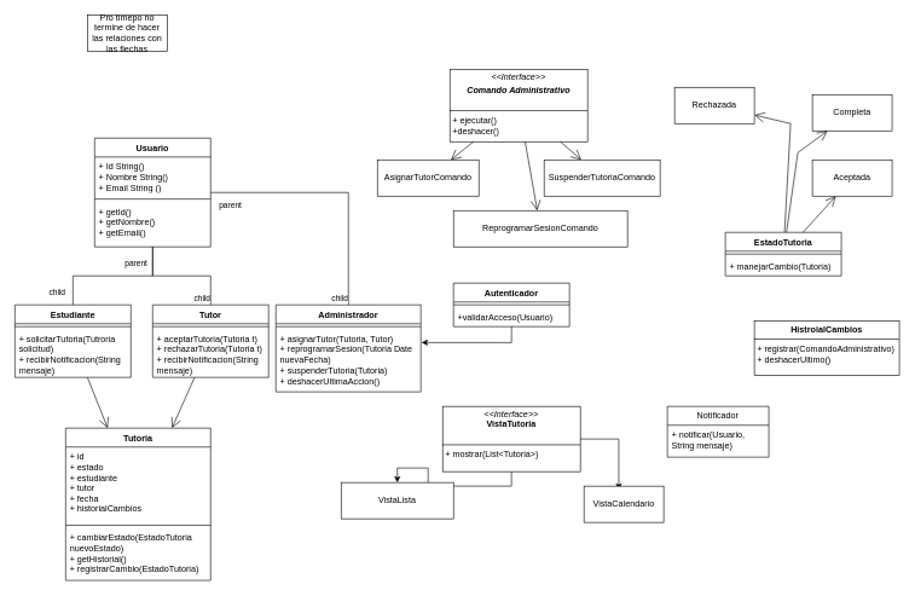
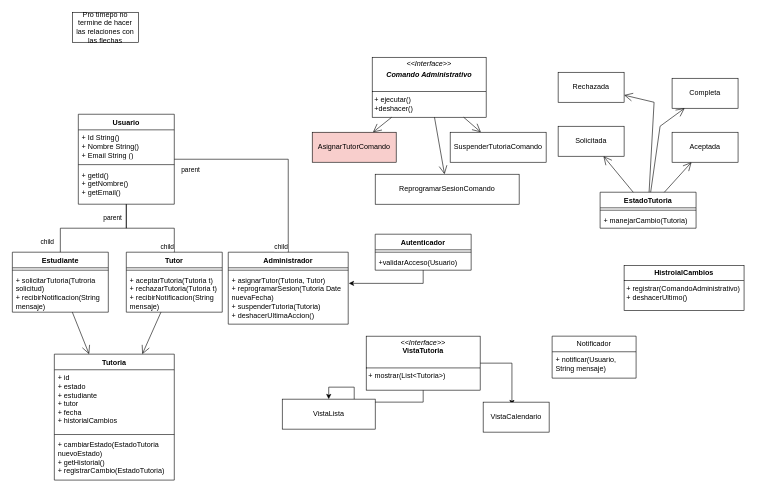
  <mxCell id="0" />
  <mxCell id="1" parent="0" />
  <mxCell id="2" value="Usuario" style="swimlane;fontStyle=1;align=center;verticalAlign=top;childLayout=stackLayout;horizontal=1;startSize=26;horizontalStack=0;resizeParent=1;resizeParentMax=0;resizeLast=0;collapsible=1;marginBottom=0;whiteSpace=wrap;html=1;" vertex="1" parent="1"><mxGeometry x="130" y="190" width="160" height="150" as="geometry" /></mxCell>
  <mxCell id="3" value="+ Id String()&lt;div&gt;+ Nombre String()&lt;/div&gt;&lt;div&gt;+ Email String ()&lt;/div&gt;" style="text;strokeColor=none;fillColor=none;align=left;verticalAlign=top;spacingLeft=4;spacingRight=4;overflow=hidden;rotatable=0;points=[[0,0.5],[1,0.5]];portConstraint=eastwest;whiteSpace=wrap;html=1;" vertex="1" parent="2"><mxGeometry y="26" width="160" height="54" as="geometry" /></mxCell>
  <mxCell id="4" value="" style="line;strokeWidth=1;fillColor=none;align=left;verticalAlign=middle;spacingTop=-1;spacingLeft=3;spacingRight=3;rotatable=0;labelPosition=right;points=[];portConstraint=eastwest;strokeColor=inherit;" vertex="1" parent="2"><mxGeometry y="80" width="160" height="8" as="geometry" /></mxCell>
  <mxCell id="5" value="+ getId()&lt;div&gt;+ getNombre()&lt;/div&gt;&lt;div&gt;+ getEmail()&lt;/div&gt;" style="text;strokeColor=none;fillColor=none;align=left;verticalAlign=top;spacingLeft=4;spacingRight=4;overflow=hidden;rotatable=0;points=[[0,0.5],[1,0.5]];portConstraint=eastwest;whiteSpace=wrap;html=1;" vertex="1" parent="2"><mxGeometry y="88" width="160" height="62" as="geometry" /></mxCell>
  <mxCell id="6" value="Estudiante" style="swimlane;fontStyle=1;align=center;verticalAlign=top;childLayout=stackLayout;horizontal=1;startSize=26;horizontalStack=0;resizeParent=1;resizeParentMax=0;resizeLast=0;collapsible=1;marginBottom=0;whiteSpace=wrap;html=1;" vertex="1" parent="1"><mxGeometry x="20" y="420" width="160" height="100" as="geometry" /></mxCell>
  <mxCell id="7" value="" style="line;strokeWidth=1;fillColor=none;align=left;verticalAlign=middle;spacingTop=-1;spacingLeft=3;spacingRight=3;rotatable=0;labelPosition=right;points=[];portConstraint=eastwest;strokeColor=inherit;" vertex="1" parent="6"><mxGeometry y="26" width="160" height="8" as="geometry" /></mxCell>
  <mxCell id="8" value="+ solicitarTutoria(Tutroria solicitud)&lt;div&gt;+ recibirNotificacion(String mensaje)&lt;/div&gt;" style="text;strokeColor=none;fillColor=none;align=left;verticalAlign=top;spacingLeft=4;spacingRight=4;overflow=hidden;rotatable=0;points=[[0,0.5],[1,0.5]];portConstraint=eastwest;whiteSpace=wrap;html=1;" vertex="1" parent="6"><mxGeometry y="34" width="160" height="66" as="geometry" /></mxCell>
  <mxCell id="9" value="Tutor" style="swimlane;fontStyle=1;align=center;verticalAlign=top;childLayout=stackLayout;horizontal=1;startSize=26;horizontalStack=0;resizeParent=1;resizeParentMax=0;resizeLast=0;collapsible=1;marginBottom=0;whiteSpace=wrap;html=1;" vertex="1" parent="1"><mxGeometry x="210" y="420" width="160" height="100" as="geometry" /></mxCell>
  <mxCell id="10" value="" style="line;strokeWidth=1;fillColor=none;align=left;verticalAlign=middle;spacingTop=-1;spacingLeft=3;spacingRight=3;rotatable=0;labelPosition=right;points=[];portConstraint=eastwest;strokeColor=inherit;" vertex="1" parent="9"><mxGeometry y="26" width="160" height="8" as="geometry" /></mxCell>
  <mxCell id="11" value="+ aceptarTutoria(Tutoria t)&lt;div&gt;+ rechazarTutoria(Tutoria t)&lt;/div&gt;&lt;div&gt;+&amp;nbsp;recibirNotificacion(String mensaje)&lt;/div&gt;" style="text;strokeColor=none;fillColor=none;align=left;verticalAlign=top;spacingLeft=4;spacingRight=4;overflow=hidden;rotatable=0;points=[[0,0.5],[1,0.5]];portConstraint=eastwest;whiteSpace=wrap;html=1;" vertex="1" parent="9"><mxGeometry y="34" width="160" height="66" as="geometry" /></mxCell>
  <mxCell id="12" value="Administrador" style="swimlane;fontStyle=1;align=center;verticalAlign=top;childLayout=stackLayout;horizontal=1;startSize=26;horizontalStack=0;resizeParent=1;resizeParentMax=0;resizeLast=0;collapsible=1;marginBottom=0;whiteSpace=wrap;html=1;" vertex="1" parent="1"><mxGeometry x="380" y="420" width="200" height="120" as="geometry" /></mxCell>
  <mxCell id="13" value="" style="line;strokeWidth=1;fillColor=none;align=left;verticalAlign=middle;spacingTop=-1;spacingLeft=3;spacingRight=3;rotatable=0;labelPosition=right;points=[];portConstraint=eastwest;strokeColor=inherit;" vertex="1" parent="12"><mxGeometry y="26" width="200" height="8" as="geometry" /></mxCell>
  <mxCell id="14" value="+&amp;nbsp;asignarTutor(Tutoria, Tutor)&lt;div&gt;+&amp;nbsp;reprogramarSesion(Tutoria Date nuevaFecha)&lt;/div&gt;&lt;div&gt;+&amp;nbsp;suspenderTutoria(Tutoria)&lt;/div&gt;&lt;div&gt;+&amp;nbsp;deshacerUltimaAccion()&lt;/div&gt;" style="text;strokeColor=none;fillColor=none;align=left;verticalAlign=top;spacingLeft=4;spacingRight=4;overflow=hidden;rotatable=0;points=[[0,0.5],[1,0.5]];portConstraint=eastwest;whiteSpace=wrap;html=1;" vertex="1" parent="12"><mxGeometry y="34" width="200" height="86" as="geometry" /></mxCell>
  <mxCell id="15" value="" style="endArrow=none;html=1;edgeStyle=orthogonalEdgeStyle;rounded=0;" edge="1" parent="1" source="2" target="6"><mxGeometry relative="1" as="geometry"><mxPoint x="400" y="290" as="sourcePoint" /><mxPoint x="560" y="290" as="targetPoint" /></mxGeometry></mxCell>
  <mxCell id="16" value="child" style="edgeLabel;resizable=0;html=1;align=right;verticalAlign=bottom;" connectable="0" vertex="1" parent="15"><mxGeometry x="1" relative="1" as="geometry"><mxPoint x="-10" y="-10" as="offset" /></mxGeometry></mxCell>
  <mxCell id="17" value="" style="endArrow=none;html=1;edgeStyle=orthogonalEdgeStyle;rounded=0;" edge="1" parent="1" source="2" target="9"><mxGeometry relative="1" as="geometry"><mxPoint x="260" y="300" as="sourcePoint" /><mxPoint x="420" y="300" as="targetPoint" /></mxGeometry></mxCell>
  <mxCell id="18" value="parent" style="edgeLabel;resizable=0;html=1;align=left;verticalAlign=bottom;" connectable="0" vertex="1" parent="17"><mxGeometry x="-1" relative="1" as="geometry"><mxPoint x="-40" y="30" as="offset" /></mxGeometry></mxCell>
  <mxCell id="19" value="child" style="edgeLabel;resizable=0;html=1;align=right;verticalAlign=bottom;" connectable="0" vertex="1" parent="17"><mxGeometry x="1" relative="1" as="geometry" /></mxCell>
  <mxCell id="20" value="" style="endArrow=none;html=1;edgeStyle=orthogonalEdgeStyle;rounded=0;" edge="1" parent="1" source="2" target="12"><mxGeometry relative="1" as="geometry"><mxPoint x="350" y="340" as="sourcePoint" /><mxPoint x="510" y="340" as="targetPoint" /></mxGeometry></mxCell>
  <mxCell id="21" value="parent" style="edgeLabel;resizable=0;html=1;align=left;verticalAlign=bottom;" connectable="0" vertex="1" parent="20"><mxGeometry x="-1" relative="1" as="geometry"><mxPoint x="10" y="25" as="offset" /></mxGeometry></mxCell>
  <mxCell id="22" value="child" style="edgeLabel;resizable=0;html=1;align=right;verticalAlign=bottom;" connectable="0" vertex="1" parent="20"><mxGeometry x="1" relative="1" as="geometry" /></mxCell>
  <mxCell id="23" value="Tutoria" style="swimlane;fontStyle=1;align=center;verticalAlign=top;childLayout=stackLayout;horizontal=1;startSize=26;horizontalStack=0;resizeParent=1;resizeParentMax=0;resizeLast=0;collapsible=1;marginBottom=0;whiteSpace=wrap;html=1;" vertex="1" parent="1"><mxGeometry x="90" y="590" width="200" height="210" as="geometry" /></mxCell>
  <mxCell id="24" value="+ id&lt;div&gt;+ estado&lt;/div&gt;&lt;div&gt;+ estudiante&lt;/div&gt;&lt;div&gt;+ tutor&lt;/div&gt;&lt;div&gt;+ fecha&lt;/div&gt;&lt;div&gt;+ historialCambios&lt;/div&gt;" style="text;strokeColor=none;fillColor=none;align=left;verticalAlign=top;spacingLeft=4;spacingRight=4;overflow=hidden;rotatable=0;points=[[0,0.5],[1,0.5]];portConstraint=eastwest;whiteSpace=wrap;html=1;" vertex="1" parent="23"><mxGeometry y="26" width="200" height="104" as="geometry" /></mxCell>
  <mxCell id="25" value="" style="line;strokeWidth=1;fillColor=none;align=left;verticalAlign=middle;spacingTop=-1;spacingLeft=3;spacingRight=3;rotatable=0;labelPosition=right;points=[];portConstraint=eastwest;strokeColor=inherit;" vertex="1" parent="23"><mxGeometry y="130" width="200" height="8" as="geometry" /></mxCell>
  <mxCell id="26" value="+&amp;nbsp;cambiarEstado(EstadoTutoria nuevoEstado)&lt;div&gt;+&amp;nbsp;getHistorial()&lt;/div&gt;&lt;div&gt;+&amp;nbsp;registrarCambio(EstadoTutoria)&lt;/div&gt;" style="text;strokeColor=none;fillColor=none;align=left;verticalAlign=top;spacingLeft=4;spacingRight=4;overflow=hidden;rotatable=0;points=[[0,0.5],[1,0.5]];portConstraint=eastwest;whiteSpace=wrap;html=1;" vertex="1" parent="23"><mxGeometry y="138" width="200" height="72" as="geometry" /></mxCell>
  <mxCell id="27" value="" style="endArrow=open;endFill=1;endSize=12;html=1;rounded=0;" edge="1" parent="1" source="6" target="23"><mxGeometry width="160" relative="1" as="geometry"><mxPoint x="360" y="600" as="sourcePoint" /><mxPoint x="520" y="600" as="targetPoint" /></mxGeometry></mxCell>
  <mxCell id="28" value="" style="endArrow=open;endFill=1;endSize=12;html=1;rounded=0;" edge="1" parent="1" source="9" target="23"><mxGeometry width="160" relative="1" as="geometry"><mxPoint x="240" y="530" as="sourcePoint" /><mxPoint x="400" y="530" as="targetPoint" /></mxGeometry></mxCell>
  <mxCell id="29" value="EstadoTutoria" style="swimlane;fontStyle=1;align=center;verticalAlign=top;childLayout=stackLayout;horizontal=1;startSize=26;horizontalStack=0;resizeParent=1;resizeParentMax=0;resizeLast=0;collapsible=1;marginBottom=0;whiteSpace=wrap;html=1;" vertex="1" parent="1"><mxGeometry x="1000" y="320" width="160" height="60" as="geometry" /></mxCell>
  <mxCell id="30" value="" style="line;strokeWidth=1;fillColor=none;align=left;verticalAlign=middle;spacingTop=-1;spacingLeft=3;spacingRight=3;rotatable=0;labelPosition=right;points=[];portConstraint=eastwest;strokeColor=inherit;" vertex="1" parent="29"><mxGeometry y="26" width="160" height="8" as="geometry" /></mxCell>
  <mxCell id="31" value="+&amp;nbsp;manejarCambio(Tutoria)" style="text;strokeColor=none;fillColor=none;align=left;verticalAlign=top;spacingLeft=4;spacingRight=4;overflow=hidden;rotatable=0;points=[[0,0.5],[1,0.5]];portConstraint=eastwest;whiteSpace=wrap;html=1;" vertex="1" parent="29"><mxGeometry y="34" width="160" height="26" as="geometry" /></mxCell>
  <mxCell id="32" value="Notificador" style="swimlane;fontStyle=0;childLayout=stackLayout;horizontal=1;startSize=26;fillColor=none;horizontalStack=0;resizeParent=1;resizeParentMax=0;resizeLast=0;collapsible=1;marginBottom=0;whiteSpace=wrap;html=1;" vertex="1" parent="1"><mxGeometry x="920" y="560" width="140" height="70" as="geometry" /></mxCell>
  <mxCell id="33" value="+&amp;nbsp;notificar(Usuario, String mensaje)" style="text;strokeColor=none;fillColor=none;align=left;verticalAlign=top;spacingLeft=4;spacingRight=4;overflow=hidden;rotatable=0;points=[[0,0.5],[1,0.5]];portConstraint=eastwest;whiteSpace=wrap;html=1;" vertex="1" parent="32"><mxGeometry y="26" width="140" height="44" as="geometry" /></mxCell>
  <mxCell id="34" value="&lt;p style=&quot;margin:0px;margin-top:4px;text-align:center;&quot;&gt;&lt;i&gt;&amp;lt;&amp;lt;Interface&amp;gt;&amp;gt;&lt;/i&gt;&lt;br&gt;&lt;/p&gt;&lt;p style=&quot;margin:0px;margin-top:4px;text-align:center;&quot;&gt;&lt;i&gt;&lt;b&gt;Comando Administrativo&lt;/b&gt;&lt;/i&gt;&lt;/p&gt;&lt;p style=&quot;margin:0px;margin-left:4px;&quot;&gt;&lt;br&gt;&lt;/p&gt;&lt;hr size=&quot;1&quot; style=&quot;border-style:solid;&quot;&gt;&lt;p style=&quot;margin:0px;margin-left:4px;&quot;&gt;+&amp;nbsp;ejecutar()&lt;br&gt;+deshacer()&lt;/p&gt;" style="verticalAlign=top;align=left;overflow=fill;html=1;whiteSpace=wrap;" vertex="1" parent="1"><mxGeometry x="620" y="95" width="190" height="100" as="geometry" /></mxCell>
+ <mxCell id="35" value="Solicitada" style="html=1;whiteSpace=wrap;" vertex="1" parent="1"><mxGeometry x="930" y="210" width="110" height="50" as="geometry" /></mxCell>
  <mxCell id="36" value="Aceptada" style="html=1;whiteSpace=wrap;" vertex="1" parent="1"><mxGeometry x="1120" y="220" width="110" height="50" as="geometry" /></mxCell>
  <mxCell id="37" value="Completa" style="html=1;whiteSpace=wrap;" vertex="1" parent="1"><mxGeometry x="1120" width="110" height="50" as="geometry" y="130" /></mxCell>
  <mxCell id="38" value="Rechazada" style="html=1;whiteSpace=wrap;" vertex="1" parent="1"><mxGeometry x="930" y="120" width="110" height="50" as="geometry" /></mxCell>
  <mxCell id="39" value="" style="endArrow=open;endFill=1;endSize=12;html=1;rounded=0;" edge="1" parent="1" source="29" target="38"><mxGeometry width="160" relative="1" as="geometry"><mxPoint x="1040" y="460" as="sourcePoint" /><mxPoint x="1200" y="460" as="targetPoint" /><Array as="points"><mxPoint x="1090" y="170" /></Array></mxGeometry></mxCell>
  <mxCell id="40" value="" style="endArrow=open;endFill=1;endSize=12;html=1;rounded=0;" edge="1" parent="1" source="29" target="37"><mxGeometry width="160" relative="1" as="geometry"><mxPoint x="1182" y="472" as="sourcePoint" /><mxPoint x="1140" y="310" as="targetPoint" /><Array as="points"><mxPoint x="1100" y="210" /></Array></mxGeometry></mxCell>
  <mxCell id="41" value="" style="endArrow=open;endFill=1;endSize=12;html=1;rounded=0;" edge="1" parent="1" source="29" target="36"><mxGeometry width="160" relative="1" as="geometry"><mxPoint x="960" y="290" as="sourcePoint" /><mxPoint x="1120" y="290" as="targetPoint" /></mxGeometry></mxCell>
- <mxCell id="43" value="AsignarTutorComando" style="html=1;whiteSpace=wrap;" vertex="1" parent="1"><mxGeometry x="520" y="220" width="140" height="50" as="geometry" /></mxCell>
+ <mxCell id="42" value="" style="endArrow=open;endFill=1;endSize=12;html=1;rounded=0;" edge="1" parent="1" source="29" target="35"><mxGeometry width="160" relative="1" as="geometry"><mxPoint x="900" y="290" as="sourcePoint" /><mxPoint x="1060" y="290" as="targetPoint" /></mxGeometry></mxCell>
+ <mxCell id="43" value="AsignarTutorComando" style="html=1;whiteSpace=wrap;fillColor=#f8cecc;" vertex="1" parent="1"><mxGeometry x="520" y="220" width="140" height="50" as="geometry" /></mxCell>
  <mxCell id="44" value="SuspenderTutoriaComando" style="html=1;whiteSpace=wrap;" vertex="1" parent="1"><mxGeometry x="750" y="220" width="160" height="50" as="geometry" /></mxCell>
  <mxCell id="45" value="ReprogramarSesionComando" style="html=1;whiteSpace=wrap;" vertex="1" parent="1"><mxGeometry x="625" y="290" width="240" height="50" as="geometry" /></mxCell>
  <mxCell id="46" value="" style="endArrow=open;endFill=1;endSize=12;html=1;rounded=0;" edge="1" parent="1" source="34" target="43"><mxGeometry width="160" relative="1" as="geometry"><mxPoint x="450" y="180" as="sourcePoint" /><mxPoint x="610" y="180" as="targetPoint" /></mxGeometry></mxCell>
  <mxCell id="47" value="" style="endArrow=open;endFill=1;endSize=12;html=1;rounded=0;" edge="1" parent="1" source="34" target="44"><mxGeometry width="160" relative="1" as="geometry"><mxPoint x="720" y="380" as="sourcePoint" /><mxPoint x="880" y="380" as="targetPoint" /></mxGeometry></mxCell>
  <mxCell id="48" value="" style="endArrow=open;endFill=1;endSize=12;html=1;rounded=0;" edge="1" parent="1" source="34" target="45"><mxGeometry width="160" relative="1" as="geometry"><mxPoint x="690" y="240" as="sourcePoint" /><mxPoint x="850" y="240" as="targetPoint" /></mxGeometry></mxCell>
  <mxCell id="49" value="&lt;p style=&quot;margin:0px;margin-top:4px;text-align:center;&quot;&gt;&lt;b&gt;HistroialCambios&lt;/b&gt;&lt;/p&gt;&lt;hr size=&quot;1&quot; style=&quot;border-style:solid;&quot;&gt;&lt;p style=&quot;margin:0px;margin-left:4px;&quot;&gt;&lt;/p&gt;&lt;p style=&quot;margin:0px;margin-left:4px;&quot;&gt;+&amp;nbsp;registrar(ComandoAdministrativo)&lt;/p&gt;&lt;p style=&quot;margin:0px;margin-left:4px;&quot;&gt;+&amp;nbsp;deshacerUltimo()&lt;/p&gt;" style="verticalAlign=top;align=left;overflow=fill;html=1;whiteSpace=wrap;" vertex="1" parent="1"><mxGeometry x="1040" y="442.5" width="200" height="75" as="geometry" /></mxCell>
  <mxCell id="50" value="Autenticador" style="swimlane;fontStyle=1;align=center;verticalAlign=top;childLayout=stackLayout;horizontal=1;startSize=26;horizontalStack=0;resizeParent=1;resizeParentMax=0;resizeLast=0;collapsible=1;marginBottom=0;whiteSpace=wrap;html=1;" vertex="1" parent="1"><mxGeometry x="625" y="390" width="160" height="60" as="geometry" /></mxCell>
  <mxCell id="51" value="" style="line;strokeWidth=1;fillColor=none;align=left;verticalAlign=middle;spacingTop=-1;spacingLeft=3;spacingRight=3;rotatable=0;labelPosition=right;points=[];portConstraint=eastwest;strokeColor=inherit;" vertex="1" parent="50"><mxGeometry y="26" width="160" height="8" as="geometry" /></mxCell>
  <mxCell id="52" value="+validarAcceso(Usuario)" style="text;strokeColor=none;fillColor=none;align=left;verticalAlign=top;spacingLeft=4;spacingRight=4;overflow=hidden;rotatable=0;points=[[0,0.5],[1,0.5]];portConstraint=eastwest;whiteSpace=wrap;html=1;" vertex="1" parent="50"><mxGeometry y="34" width="160" height="26" as="geometry" /></mxCell>
  <mxCell id="53" style="edgeStyle=orthogonalEdgeStyle;rounded=0;orthogonalLoop=1;jettySize=auto;html=1;entryX=1.005;entryY=0.209;entryDx=0;entryDy=0;entryPerimeter=0;" edge="1" parent="1" source="50" target="14"><mxGeometry relative="1" as="geometry" /></mxCell>
  <mxCell id="54" style="edgeStyle=orthogonalEdgeStyle;rounded=0;orthogonalLoop=1;jettySize=auto;html=1;" edge="1" parent="1" source="56" target="58"><mxGeometry relative="1" as="geometry"><mxPoint x="540" y="690" as="targetPoint" /></mxGeometry></mxCell>
  <mxCell id="55" style="edgeStyle=orthogonalEdgeStyle;rounded=0;orthogonalLoop=1;jettySize=auto;html=1;entryX=0.436;entryY=0.1;entryDx=0;entryDy=0;entryPerimeter=0;" edge="1" parent="1" source="56" target="59"><mxGeometry relative="1" as="geometry"><mxPoint x="850" y="680" as="targetPoint" /></mxGeometry></mxCell>
  <mxCell id="56" value="&lt;p style=&quot;margin:0px;margin-top:4px;text-align:center;&quot;&gt;&lt;i&gt;&amp;lt;&amp;lt;Interface&amp;gt;&amp;gt;&lt;/i&gt;&lt;br&gt;&lt;b&gt;VistaTutoria&lt;/b&gt;&lt;/p&gt;&lt;p style=&quot;margin:0px;margin-left:4px;&quot;&gt;&lt;br&gt;&lt;/p&gt;&lt;hr size=&quot;1&quot; style=&quot;border-style:solid;&quot;&gt;&lt;p style=&quot;margin:0px;margin-left:4px;&quot;&gt;+&amp;nbsp;mostrar(List&amp;lt;Tutoria&amp;gt;)&lt;/p&gt;" style="verticalAlign=top;align=left;overflow=fill;html=1;whiteSpace=wrap;" vertex="1" parent="1"><mxGeometry x="610" y="560" width="190" height="90" as="geometry" /></mxCell>
  <mxCell id="57" style="edgeStyle=orthogonalEdgeStyle;rounded=0;orthogonalLoop=1;jettySize=auto;html=1;exitX=0.5;exitY=1;exitDx=0;exitDy=0;" edge="1" parent="1" source="56" target="56"><mxGeometry relative="1" as="geometry" /></mxCell>
  <mxCell id="58" value="VistaLista" style="html=1;whiteSpace=wrap;" vertex="1" parent="1"><mxGeometry x="470" y="665" width="155" height="50" as="geometry" /></mxCell>
  <mxCell id="59" value="VistaCalendario" style="html=1;whiteSpace=wrap;" vertex="1" parent="1"><mxGeometry x="805" y="670" width="110" height="50" as="geometry" /></mxCell>
  <mxCell id="60" value="Pro timepo no termine de hacer las relaciones con las flechas" style="html=1;whiteSpace=wrap;" vertex="1" parent="1"><mxGeometry x="120" y="20" width="110" height="50" as="geometry" /></mxCell>
